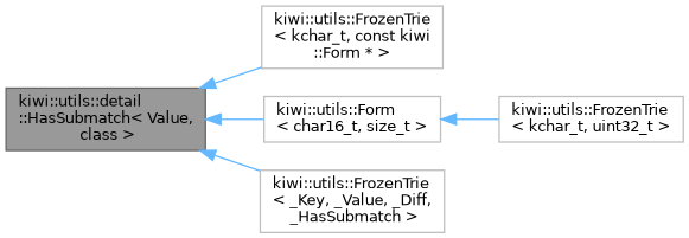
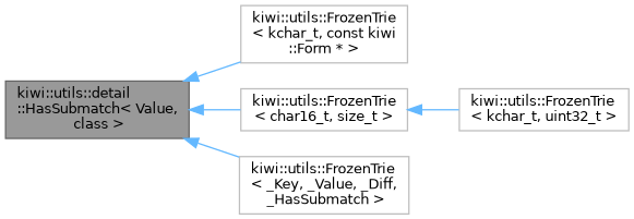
  digraph {
    rankdir=LR
    node [color=grey75 fillcolor=white fontname=Helvetica fontsize=10 shape=box style=filled]
    edge [color=steelblue1 dir=back fontname=Helvetica fontsize=10 labelfontname=Helvetica labelfontsize=10 style=solid]
    n1 [color=gray40 fillcolor=grey60 fontcolor=black height=0.2 label="kiwi::utils::detail\l::HasSubmatch\< Value,\l class \>" width=0.4]
    n2 [height=0.2 label="kiwi::utils::FrozenTrie\l\< kchar_t, const kiwi\l::Form * \>" width=0.4]
-   n3 [height=0.2 label="kiwi::utils::Form\l\< char16_t, size_t \>" width=0.4]
+   n3 [height=0.2 label="kiwi::utils::FrozenTrie\l\< char16_t, size_t \>" width=0.4]
    n4 [height=0.2 label="kiwi::utils::FrozenTrie\l\< _Key, _Value, _Diff,\l _HasSubmatch \>" width=0.4]
    n5 [height=0.2 label="kiwi::utils::FrozenTrie\l\< kchar_t, uint32_t \>" width=0.4]
    n1 -> n2
    n1 -> n3
    n1 -> n4
    n3 -> n5
  }
